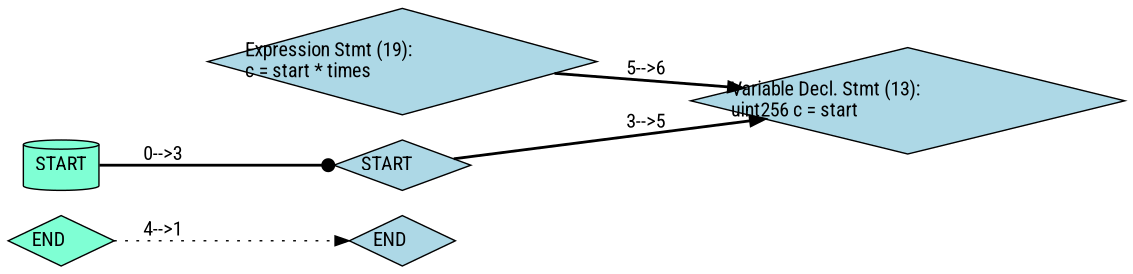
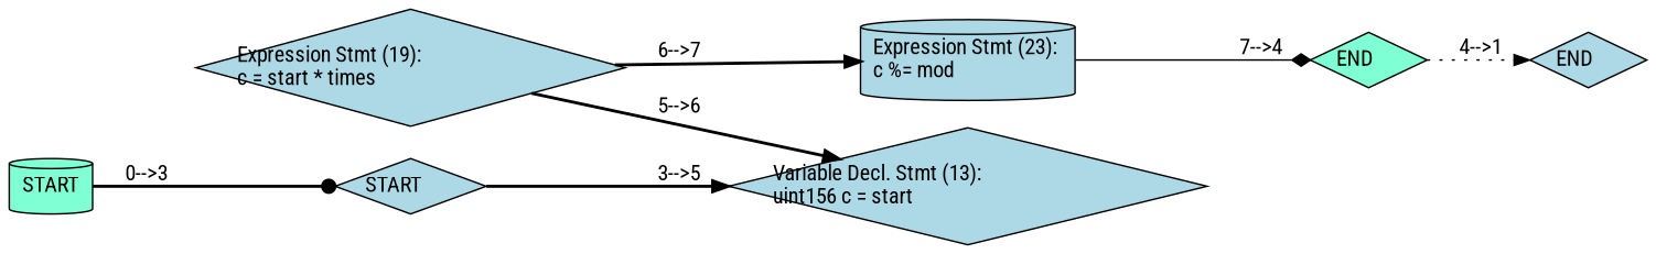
  digraph {
    fontname="Roboto Condensed"
    rankdir=LR
    node [fillcolor=lightblue fontname="Roboto Condensed" shape=diamond style=filled]
    edge [arrowhead=normal fontname="Roboto Condensed" style=bold]
+   n1 [label="Expression Stmt (23): \lc %= mod\l" shape=cylinder]
    n2 [fillcolor=aquamarine label="END\l"]
    n3 [label="END\l"]
    n4 [label="START\l"]
-   n5 [label="Variable Decl. Stmt (13): \luint256 c = start\l"]
+   n5 [label="Variable Decl. Stmt (13): \luint156 c = start\l"]
    n6 [label="Expression Stmt (19): \lc = start * times\l"]
    n7 [fillcolor=aquamarine label="START\l" shape=cylinder]
+   n1 -> n2 [arrowhead=diamond label=" 7-->4\l" style=solid]
    n2 -> n3 [label=" 4-->1\l" style=dotted]
    n4 -> n5 [label=" 3-->5\l"]
+   n6 -> n1 [label=" 6-->7\l"]
    n6 -> n5 [label=" 5-->6\l"]
    n7 -> n4 [arrowhead=dot label=" 0-->3\l"]
  }
